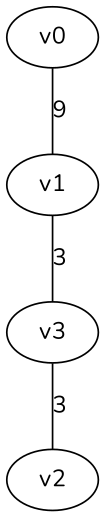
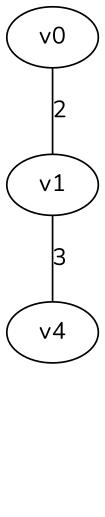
  graph {
    fontname=Nunito
    node [fontname=Nunito]
    edge [fontname=Nunito]
    v0
    v1
-   v3
-   v2
-   v0 -- v1 [label=9]
+   v3 [label=v4]
+   v0 -- v1 [label=2]
    v1 -- v3 [label=3]
-   v3 -- v2 [label=3]
  }
